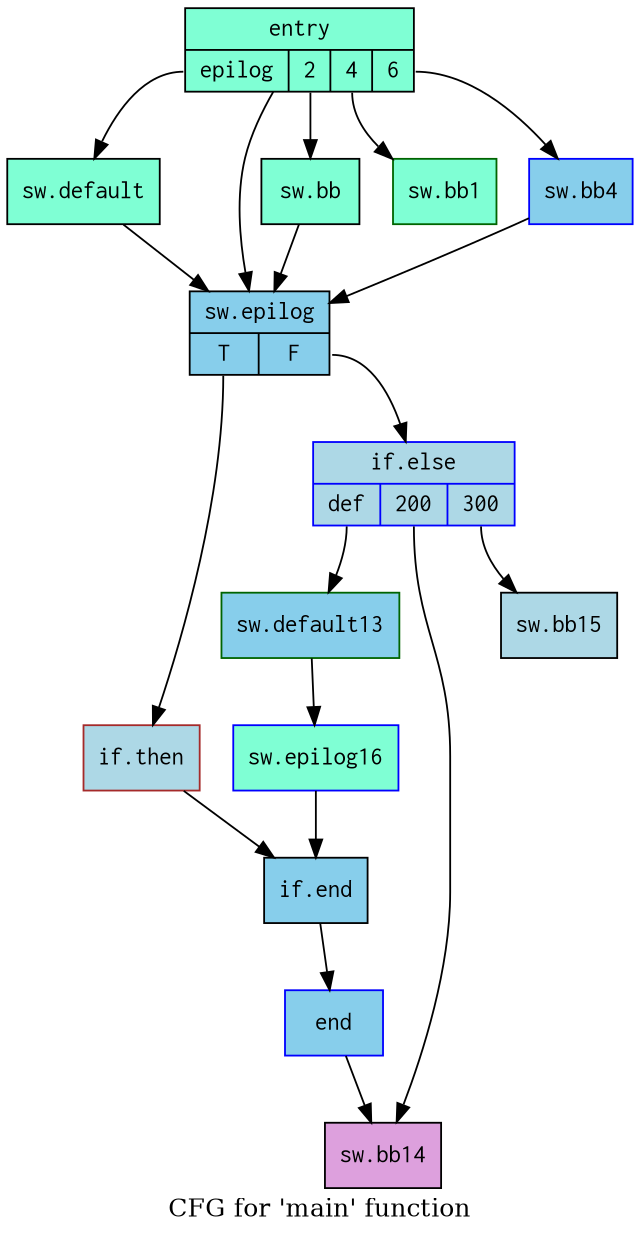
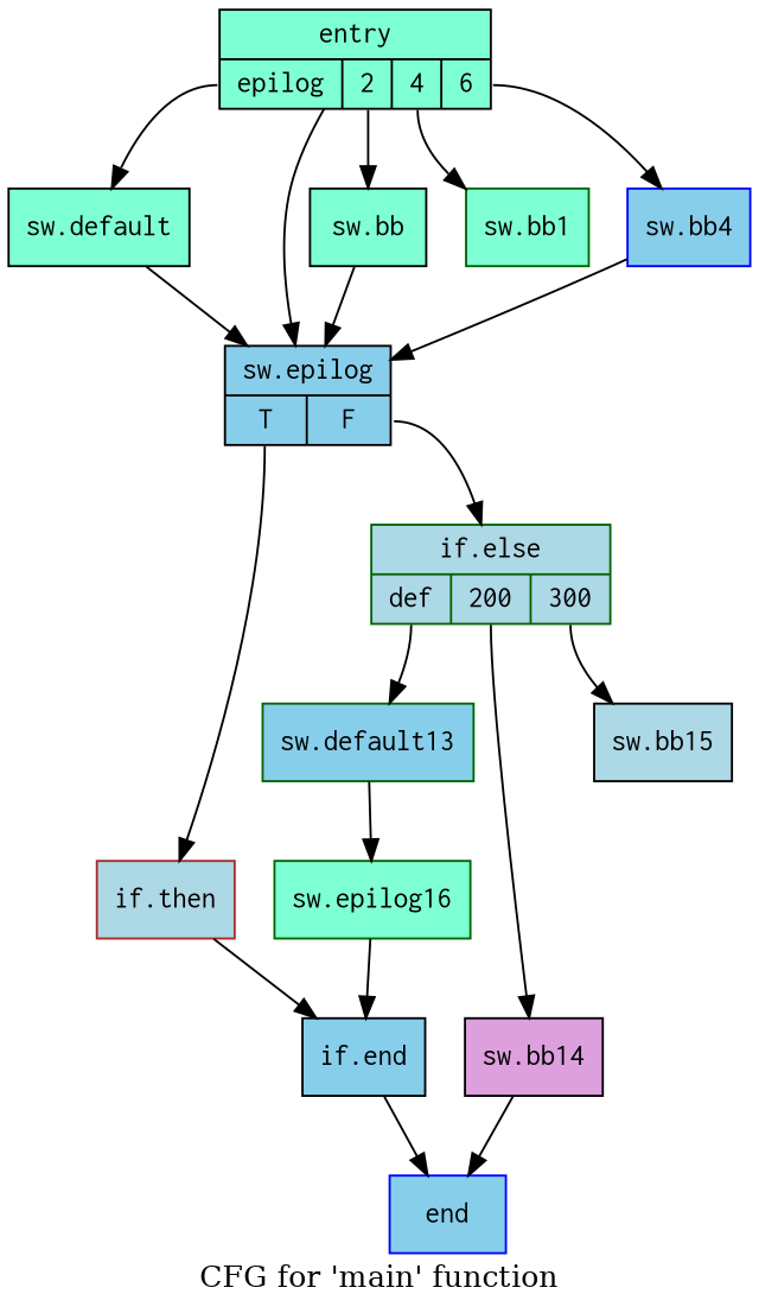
  digraph {
    label="CFG for 'main' function"
    node [color=black fillcolor=aquamarine fontname=Courier shape=record style=filled]
    n1 [label="{entry|{<s0>epilog|<s1>2|<s2>4|<s3>6}}"]
    n2 [label="{sw.default}"]
    n3 [label="{sw.bb}"]
    n4 [color=darkgreen label="{sw.bb1}"]
    n5 [color=blue fillcolor=skyblue label="{sw.bb4}"]
    n6 [fillcolor=skyblue label="{sw.epilog|{<s0>T|<s1>F}}"]
    n7 [color=brown fillcolor=lightblue label="{if.then}"]
-   n8 [color=blue fillcolor=lightblue label="{if.else|{<s0>def|<s1>200|<s2>300}}"]
+   n8 [color=darkgreen fillcolor=lightblue label="{if.else|{<s0>def|<s1>200|<s2>300}}"]
    n9 [fillcolor=skyblue label="{if.end}"]
    n10 [color=darkgreen fillcolor=skyblue label="{sw.default13}"]
    n11 [fillcolor=plum label="{sw.bb14}"]
    n12 [fillcolor=lightblue label="{sw.bb15}"]
    n13 [color=blue fillcolor=skyblue label="{end}"]
-   n14 [color=blue label="{sw.epilog16}"]
+   n14 [color=darkgreen label="{sw.epilog16}"]
    n1 -> n2 [tailport=s0]
    n1 -> n3 [tailport=s1]
    n1 -> n4 [tailport=s2]
    n1 -> n5 [tailport=s3]
    n1 -> n6
    n2 -> n6
    n3 -> n6
    n5 -> n6
    n6 -> n7 [tailport=s0]
    n6 -> n8 [tailport=s1]
    n7 -> n9
    n8 -> n10 [tailport=s0]
    n8 -> n11 [tailport=s1]
    n8 -> n12 [tailport=s2]
    n9 -> n13
    n10 -> n14
-   n13 -> n11
+   n11 -> n13
    n14 -> n9
  }
